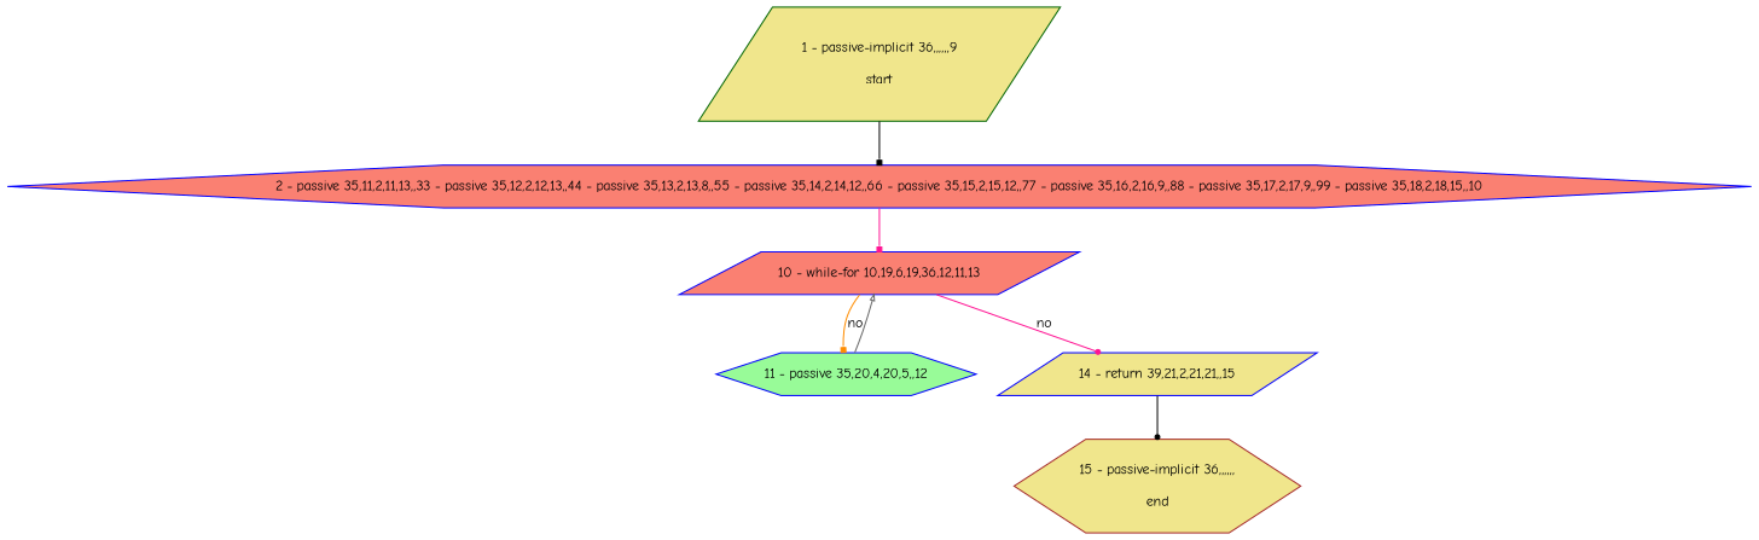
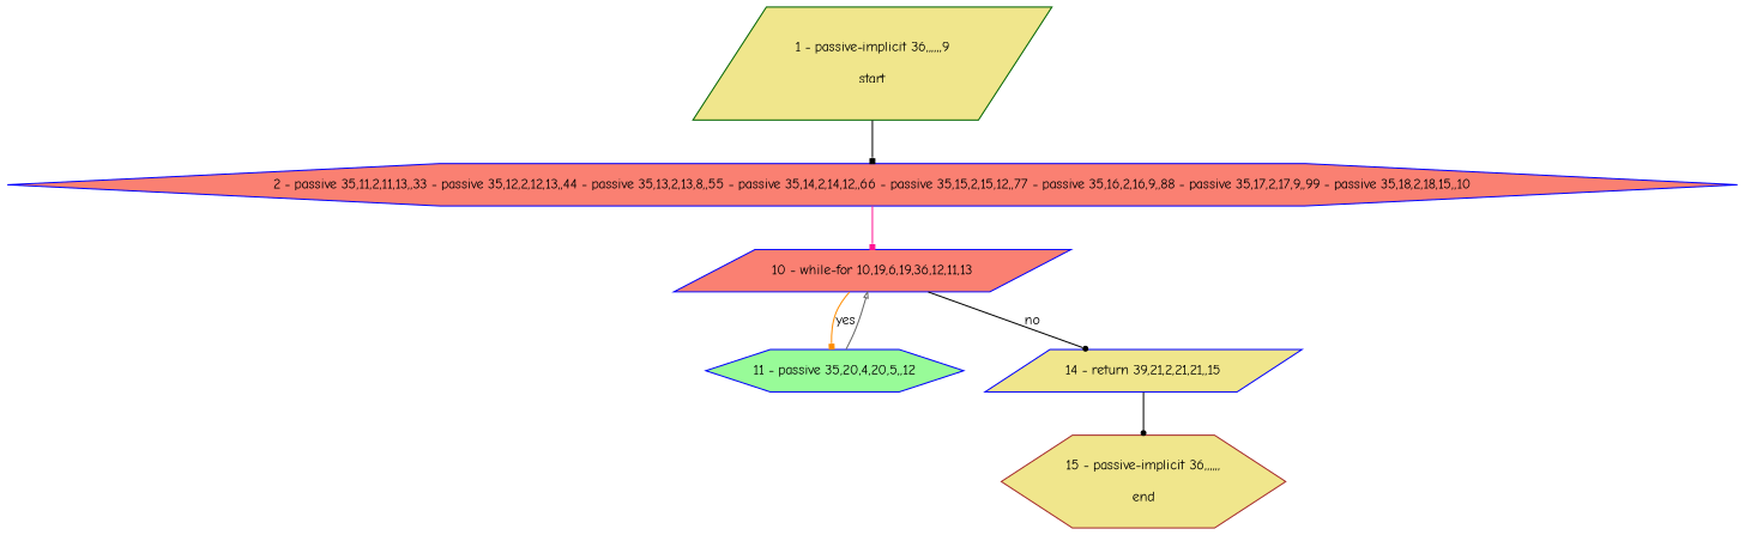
  digraph {
    bgcolor=white
    compound=true
    fillcolor="#FFFFCC"
    fontname="Comic Neue"
    fontsize=12
    pack=true
    packmode=clust
    style="rounded,filled"
    node [color="#0000ff" compound=true fillcolor=khaki fixedsize=false fontname="Comic Neue" fontsize=12 node_initialized=no shape=hexagon style=filled]
    edge [arrowhead=box arrowsize=0.5 arrowtail=none color=deeppink compound=true dir=forward fontcolor=black fontname="Comic Neue" fontsize=12]
    n1 [fillcolor=salmon label="2 - passive 35,11,2,11,13,,33 - passive 35,12,2,12,13,,44 - passive 35,13,2,13,8,,55 - passive 35,14,2,14,12,,66 - passive 35,15,2,15,12,,77 - passive 35,16,2,16,9,,88 - passive 35,17,2,17,9,,99 - passive 35,18,2,18,15,,10"]
    n2 [fillcolor=salmon label="10 - while-for 10,19,6,19,36,12,11,13" shape=parallelogram]
    n3 [fillcolor=palegreen label="11 - passive 35,20,4,20,5,,12"]
    n4 [label="14 - return 39,21,2,21,21,,15" shape=parallelogram]
    n5 [color="#006400" label="1 - passive-implicit 36,,,,,,9\n\nstart" shape=parallelogram]
    n6 [color="#a52a2a" label="15 - passive-implicit 36,,,,,,\n\nend"]
    n1 -> n2
-   n2 -> n3 [color=darkorange label=no]
-   n2 -> n4 [arrowhead=dot label=no]
+   n2 -> n3 [color=darkorange label=yes]
+   n2 -> n4 [arrowhead=dot color=black label=no]
    n3 -> n2 [arrowhead=onormal color=gray40]
    n4 -> n6 [arrowhead=dot color=black]
    n5 -> n1 [color=black]
  }
